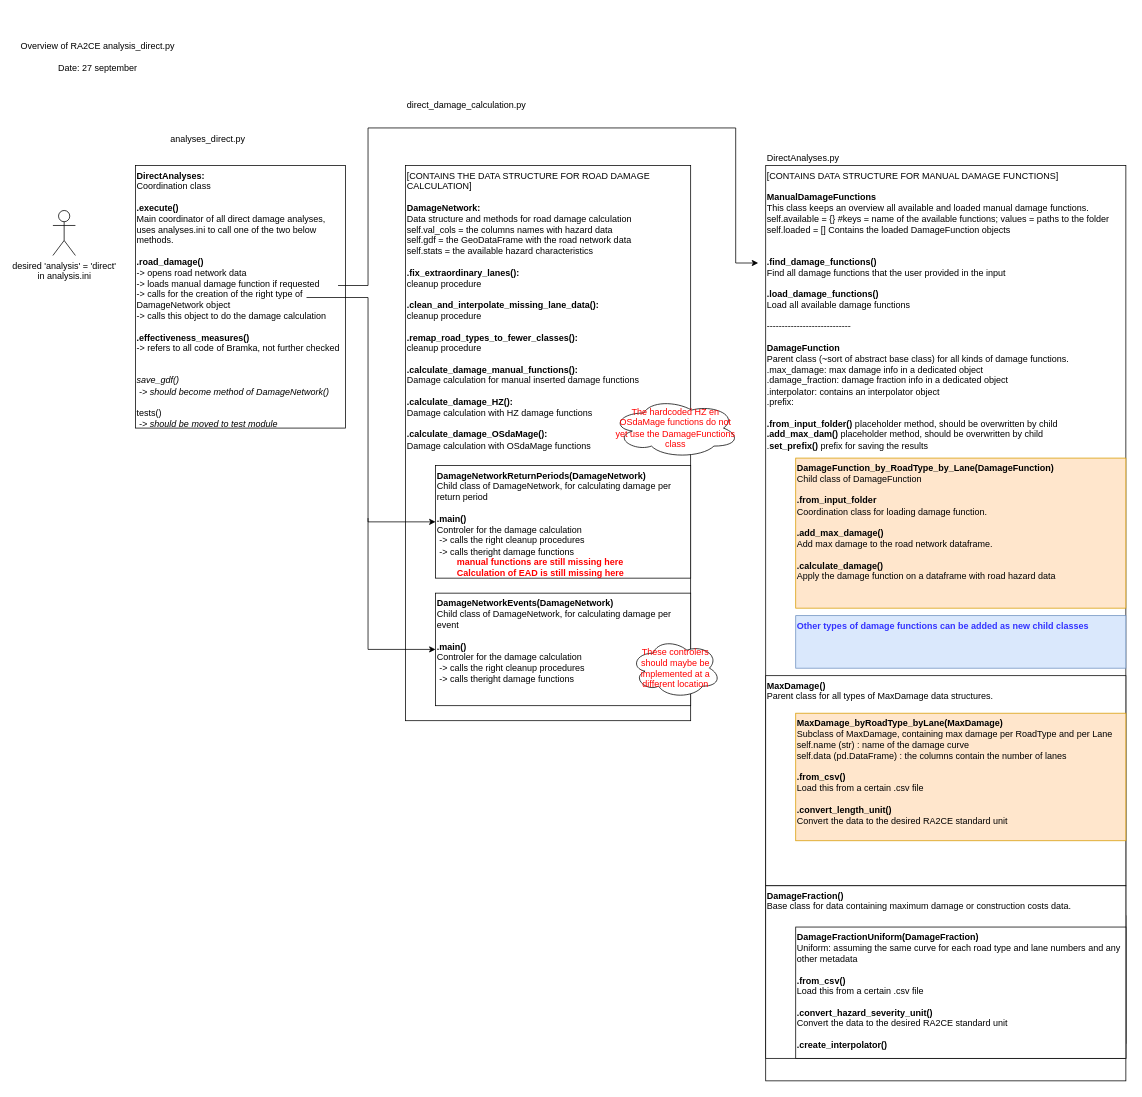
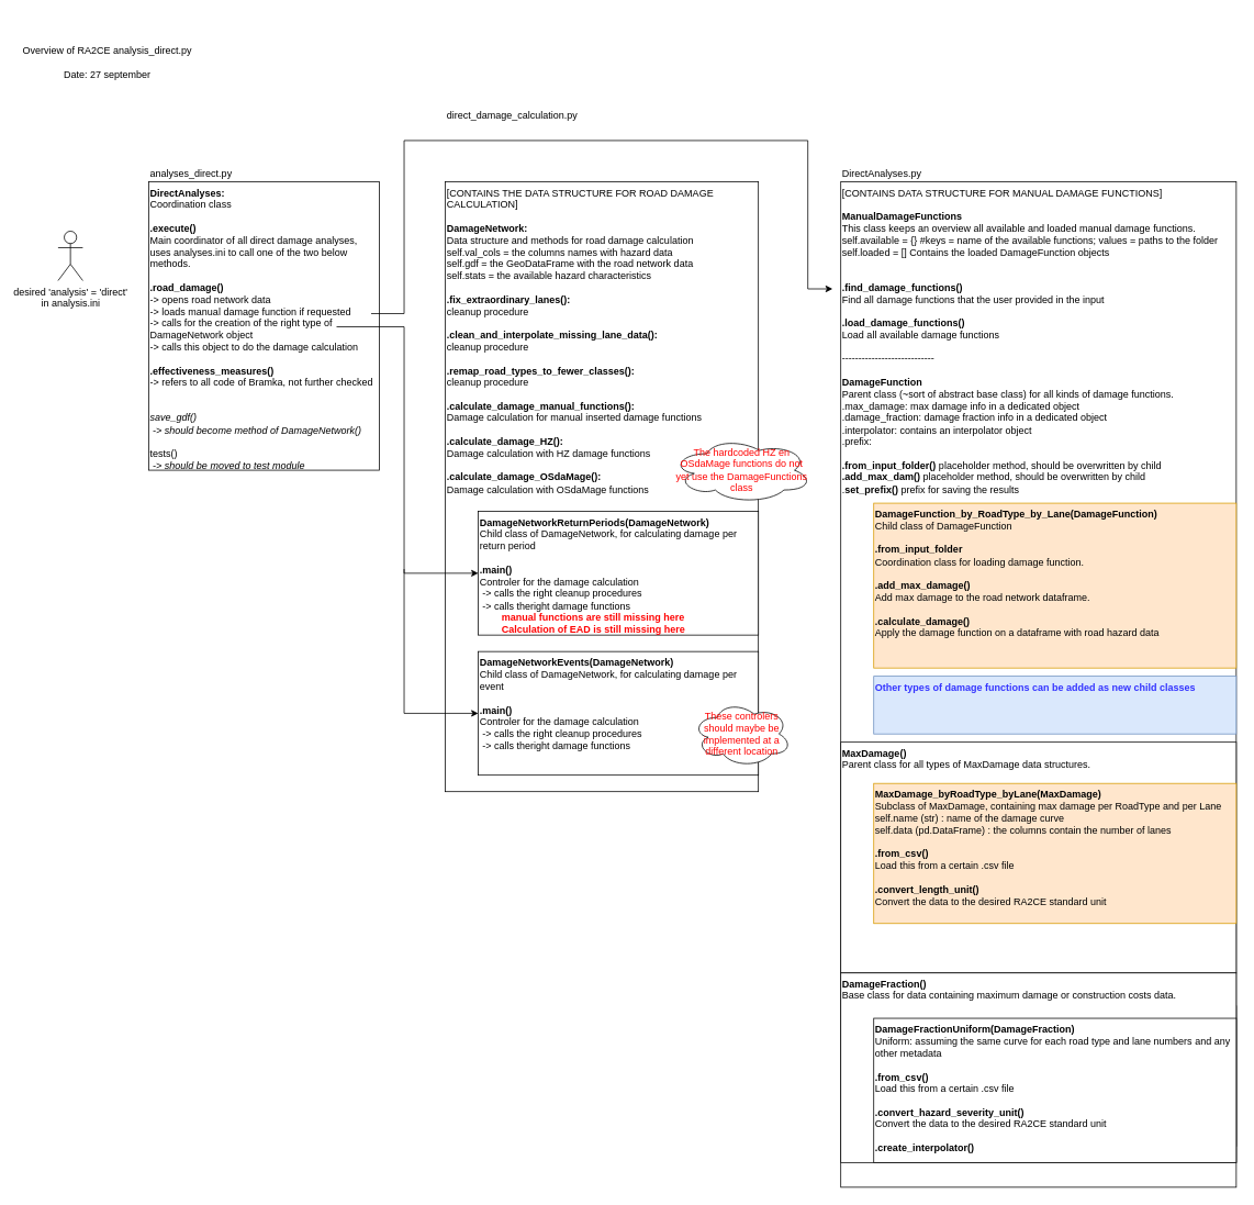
  <mxCell id="0" />
  <mxCell id="1" parent="0" />
  <mxCell id="2" value="Overview of RA2CE analysis_direct.py&lt;br&gt;&lt;br&gt;Date: 27 september" style="text;html=1;strokeColor=none;fillColor=none;align=center;verticalAlign=middle;whiteSpace=wrap;rounded=0;" parent="1" vertex="1"><mxGeometry x="20" y="20" width="220" height="110" as="geometry" /></mxCell>
  <mxCell id="3" value="desired 'analysis' = 'direct'&lt;br&gt;in analysis.ini" style="shape=umlActor;verticalLabelPosition=bottom;verticalAlign=top;html=1;outlineConnect=0;" vertex="1" parent="1"><mxGeometry x="70" y="280" width="30" height="60" as="geometry" /></mxCell>
  <mxCell id="4" value="&lt;b&gt;DirectAnalyses:&lt;/b&gt;&lt;br&gt;Coordination class&lt;br&gt;&lt;br&gt;&lt;b&gt;.execute()&lt;/b&gt;&lt;br&gt;Main coordinator of all direct damage analyses, uses analyses.ini to call one of the two below methods.&lt;br&gt;&lt;br&gt;&lt;b&gt;.road_damage()&lt;br&gt;&lt;/b&gt;-&amp;gt; opens road network data&lt;br&gt;-&amp;gt; loads manual damage function if requested&lt;br&gt;-&amp;gt; calls for the creation of the right type of DamageNetwork object&lt;br&gt;-&amp;gt; calls this object to do the damage calculation&lt;br&gt;&lt;br&gt;&lt;b&gt;.effectiveness_measures()&lt;/b&gt;&lt;br&gt;-&amp;gt; refers to all code of Bramka, not further checked&lt;br&gt;&lt;br&gt;&lt;br&gt;&lt;i&gt;save_gdf()&lt;br&gt;&amp;nbsp;-&amp;gt; should become method of DamageNetwork()&lt;/i&gt;&lt;br&gt;&lt;br&gt;tests()&lt;br&gt;&amp;nbsp;&lt;i&gt;-&amp;gt; should be moved to test module&lt;/i&gt;" style="rounded=0;whiteSpace=wrap;html=1;verticalAlign=top;align=left;" vertex="1" parent="1"><mxGeometry x="180" y="220" width="280" height="350" as="geometry" /></mxCell>
- <mxCell id="5" value="analyses_direct.py" style="text;html=1;strokeColor=none;fillColor=none;align=left;verticalAlign=middle;whiteSpace=wrap;rounded=0;" vertex="1" parent="1"><mxGeometry x="225" y="175" width="160" height="20" as="geometry" /></mxCell>
+ <mxCell id="5" value="analyses_direct.py" style="text;html=1;strokeColor=none;fillColor=none;align=left;verticalAlign=middle;whiteSpace=wrap;rounded=0;" vertex="1" parent="1"><mxGeometry x="180" y="200" width="160" height="20" as="geometry" /></mxCell>
  <mxCell id="6" value="[CONTAINS THE DATA STRUCTURE FOR ROAD DAMAGE CALCULATION]&lt;br&gt;&lt;br&gt;&lt;b&gt;DamageNetwork:&lt;/b&gt;&lt;br&gt;Data structure and methods for road damage calculation&lt;br&gt;self.val_cols = the columns names with hazard data&lt;br&gt;self.gdf = the GeoDataFrame with the road network data&lt;br&gt;self.stats = the available hazard characteristics&lt;br&gt;&lt;br&gt;&lt;b&gt;.fix_extraordinary_lanes():&lt;br&gt;&lt;/b&gt;cleanup procedure&lt;br&gt;&lt;br&gt;&lt;b&gt;.clean_and_interpolate_missing_lane_data():&lt;br&gt;&lt;/b&gt;cleanup procedure&lt;br&gt;&lt;br&gt;&lt;b&gt;.remap_road_types_to_fewer_classes():&lt;br&gt;&lt;/b&gt;cleanup procedure&lt;br&gt;&lt;br&gt;&lt;b&gt;.calculate_damage_manual_functions():&lt;br&gt;&lt;/b&gt;Damage calculation for manual inserted damage functions&lt;br&gt;&lt;br&gt;&lt;b&gt;.calculate_damage_HZ():&lt;br&gt;&lt;/b&gt;Damage calculation with HZ damage functions&lt;br&gt;&lt;br&gt;&lt;b&gt;.calculate_damage_OSdaMage():&lt;br&gt;&lt;/b&gt;Damage calculation with OSdaMage functions&lt;br&gt;&lt;br&gt;&lt;br&gt;&lt;br&gt;" style="rounded=0;whiteSpace=wrap;html=1;verticalAlign=top;align=left;" vertex="1" parent="1"><mxGeometry x="540" y="220" width="380" height="740" as="geometry" /></mxCell>
  <mxCell id="7" value="direct_damage_calculation.py" style="text;html=1;strokeColor=none;fillColor=none;align=left;verticalAlign=middle;whiteSpace=wrap;rounded=0;" vertex="1" parent="1"><mxGeometry x="540" y="130" width="160" height="20" as="geometry" /></mxCell>
  <mxCell id="8" value="" style="endArrow=classic;html=1;rounded=0;entryX=0;entryY=0.5;entryDx=0;entryDy=0;" edge="1" parent="1" target="9"><mxGeometry width="50" height="50" relative="1" as="geometry"><mxPoint x="408" y="396" as="sourcePoint" /><mxPoint x="530" y="470" as="targetPoint" /><Array as="points"><mxPoint x="490" y="396" /><mxPoint x="490" y="695" /></Array></mxGeometry></mxCell>
  <mxCell id="9" value="&lt;b&gt;DamageNetworkReturnPeriods(DamageNetwork)&lt;/b&gt;&lt;br&gt;Child class of DamageNetwork, for calculating damage per return period&lt;br&gt;&lt;br&gt;&lt;b&gt;.main()&lt;br&gt;&lt;/b&gt;Controler for the damage calculation&lt;br&gt;&amp;nbsp;-&amp;gt; calls the right cleanup procedures&lt;br&gt;&amp;nbsp;-&amp;gt; calls theright damage functions&lt;br&gt;&lt;font color=&quot;#ff0000&quot;&gt;&lt;span style=&quot;white-space: pre;&quot;&gt;&#09;&lt;/span&gt;&lt;b&gt;manual functions are still missing here&lt;br&gt;&lt;span style=&quot;white-space: pre;&quot;&gt;&#09;&lt;/span&gt;Calculation of EAD is still missing here&lt;br&gt;&lt;/b&gt;&lt;/font&gt;" style="rounded=0;whiteSpace=wrap;html=1;verticalAlign=top;align=left;" vertex="1" parent="1"><mxGeometry x="580" y="620" width="340" height="150" as="geometry" /></mxCell>
  <mxCell id="10" value="&lt;b&gt;DamageNetworkEvents(DamageNetwork)&lt;/b&gt;&lt;br&gt;Child class of DamageNetwork, for calculating damage per event&lt;br&gt;&lt;br&gt;&lt;b&gt;.main()&lt;br&gt;&lt;/b&gt;Controler for the damage calculation&lt;br&gt;&amp;nbsp;-&amp;gt; calls the right cleanup procedures&lt;br&gt;&amp;nbsp;-&amp;gt; calls theright damage functions" style="rounded=0;whiteSpace=wrap;html=1;verticalAlign=top;align=left;" vertex="1" parent="1"><mxGeometry x="580" y="790" width="340" height="150" as="geometry" /></mxCell>
  <mxCell id="11" value="" style="endArrow=classic;html=1;rounded=0;fontColor=#FF0000;jumpStyle=sharp;entryX=0;entryY=0.5;entryDx=0;entryDy=0;" edge="1" parent="1" target="10"><mxGeometry width="50" height="50" relative="1" as="geometry"><mxPoint x="490" y="690" as="sourcePoint" /><mxPoint x="390" y="520" as="targetPoint" /><Array as="points"><mxPoint x="490" y="865" /></Array></mxGeometry></mxCell>
  <mxCell id="12" value="These controlers should maybe be implemented at a different location" style="ellipse;shape=cloud;whiteSpace=wrap;html=1;fontColor=#FF0000;" vertex="1" parent="1"><mxGeometry x="840" y="850" width="120" height="80" as="geometry" /></mxCell>
  <mxCell id="13" value="[CONTAINS DATA STRUCTURE FOR MANUAL DAMAGE FUNCTIONS]&lt;br&gt;&lt;br&gt;&lt;b&gt;ManualDamageFunctions&lt;/b&gt;&lt;br&gt;This class keeps an overview all available and loaded manual damage functions.&lt;br&gt;self.available = {}&amp;nbsp;#keys = name of the available functions; values = paths to the folder&lt;br&gt;self.loaded = [] Contains the loaded DamageFunction objects&lt;br&gt;&lt;br&gt;&amp;nbsp;&lt;br&gt;&lt;b&gt;.find_damage_functions()&lt;/b&gt;&lt;br&gt;Find all damage functions that the user provided in the input&lt;br&gt;&lt;br&gt;&lt;b&gt;.load_damage_functions()&lt;/b&gt;&lt;br&gt;Load all available damage functions&lt;br&gt;&lt;br&gt;----------------------------&lt;br&gt;&lt;br&gt;&lt;b&gt;DamageFunction&lt;/b&gt;&lt;br&gt;Parent class (~sort of abstract base class) for all kinds of damage functions.&lt;br&gt;.max_damage: max damage info in a dedicated object&lt;br&gt;.damage_fraction: damage fraction info in a dedicated object&lt;br&gt;.interpolator: contains an interpolator object&lt;br&gt;.prefix:&amp;nbsp;&lt;br&gt;&lt;br&gt;&lt;b&gt;.from_input_folder()&amp;nbsp;&lt;/b&gt;placeholder method, should be overwritten by child&lt;br&gt;&lt;b&gt;.add_max_dam() &lt;/b&gt;placeholder method, should be overwritten by child&lt;br&gt;.&lt;b&gt;set_prefix() &lt;/b&gt;prefix for saving the results&lt;br&gt;&lt;br&gt;&lt;br&gt;" style="rounded=0;whiteSpace=wrap;html=1;verticalAlign=top;align=left;" vertex="1" parent="1"><mxGeometry x="1020" y="220" width="480" height="1220" as="geometry" /></mxCell>
  <mxCell id="14" value="DirectAnalyses.py" style="text;html=1;strokeColor=none;fillColor=none;align=left;verticalAlign=middle;whiteSpace=wrap;rounded=0;" vertex="1" parent="1"><mxGeometry x="1020" y="200" width="160" height="20" as="geometry" /></mxCell>
  <mxCell id="15" value="&lt;b&gt;DamageFunction_by_RoadType_by_Lane(DamageFunction)&lt;/b&gt;&lt;br&gt;Child class of DamageFunction&lt;br&gt;&lt;br&gt;&lt;b&gt;.from_input_folder&lt;br&gt;&lt;/b&gt;Coordination class for loading damage function.&lt;br&gt;&lt;br&gt;&lt;b&gt;.add_max_damage()&lt;/b&gt;&lt;br&gt;Add max damage to the road network dataframe.&lt;br&gt;&lt;br&gt;&lt;b&gt;.calculate_damage()&lt;/b&gt;&lt;br&gt;Apply the damage function on a dataframe with road hazard data" style="rounded=0;whiteSpace=wrap;html=1;verticalAlign=top;align=left;fillColor=#ffe6cc;strokeColor=#d79b00;" vertex="1" parent="1"><mxGeometry x="1060" y="610" width="440" height="200" as="geometry" /></mxCell>
  <mxCell id="16" value="&lt;b&gt;&lt;font color=&quot;#3333ff&quot;&gt;Other types of damage functions can be added as new child classes&lt;/font&gt;&lt;/b&gt;" style="rounded=0;whiteSpace=wrap;html=1;verticalAlign=top;align=left;fillColor=#dae8fc;strokeColor=#6c8ebf;" vertex="1" parent="1"><mxGeometry x="1060" y="820" width="440" height="70" as="geometry" /></mxCell>
  <mxCell id="17" value="&lt;b&gt;MaxDamage()&lt;/b&gt;&lt;br&gt;Parent class for all types of MaxDamage data structures.&lt;br&gt;&lt;br&gt;&lt;br&gt;" style="rounded=0;whiteSpace=wrap;html=1;verticalAlign=top;align=left;" vertex="1" parent="1"><mxGeometry x="1020" y="900" width="480" height="280" as="geometry" /></mxCell>
  <mxCell id="18" value="&lt;b&gt;MaxDamage_byRoadType_byLane(MaxDamage)&lt;/b&gt;&lt;br&gt;Subclass of MaxDamage, containing max damage per RoadType and per Lane&lt;br&gt;self.name (str) : name of the damage curve&lt;br&gt;self.data (pd.DataFrame) : the columns contain the number of lanes&lt;br&gt;&lt;br&gt;&lt;b&gt;.from_csv()&lt;br&gt;&lt;/b&gt;Load this from a certain .csv file&lt;br&gt;&lt;br&gt;&lt;b&gt;.convert_length_unit()&lt;/b&gt;&lt;br&gt;Convert the data to the desired RA2CE standard unit&lt;br&gt;&lt;br&gt;" style="rounded=0;whiteSpace=wrap;html=1;verticalAlign=top;align=left;fillColor=#ffe6cc;strokeColor=#d79b00;" vertex="1" parent="1"><mxGeometry x="1060" y="950" width="440" height="170" as="geometry" /></mxCell>
  <mxCell id="19" value="" style="rounded=0;whiteSpace=wrap;html=1;verticalAlign=top;align=left;" vertex="1" parent="1"><mxGeometry x="1060" y="1220" width="440" height="170" as="geometry" /></mxCell>
  <mxCell id="20" value="&lt;b&gt;DamageFraction()&lt;/b&gt;&lt;br&gt;Base class for data containing maximum damage or construction costs data.&lt;br&gt;&lt;br&gt;" style="rounded=0;whiteSpace=wrap;html=1;verticalAlign=top;align=left;" vertex="1" parent="1"><mxGeometry x="1020" y="1180" width="480" height="230" as="geometry" /></mxCell>
  <mxCell id="21" value="&lt;b&gt;DamageFractionUniform(DamageFraction)&lt;/b&gt;&lt;br&gt;&lt;div&gt;Uniform: assuming the same curve for&amp;nbsp;&lt;span style=&quot;background-color: initial;&quot;&gt;each road type and lane numbers and any other metadata&lt;/span&gt;&lt;/div&gt;&lt;br&gt;&lt;b&gt;.from_csv()&lt;br&gt;&lt;/b&gt;Load this from a certain .csv file&lt;br&gt;&lt;br&gt;&lt;b&gt;.convert_hazard_severity_unit()&lt;/b&gt;&lt;br&gt;Convert the data to the desired RA2CE standard unit&lt;br&gt;&lt;br&gt;&lt;b&gt;.create_interpolator()&lt;br&gt;&lt;/b&gt;&lt;br&gt;" style="rounded=0;whiteSpace=wrap;html=1;verticalAlign=top;align=left;" vertex="1" parent="1"><mxGeometry x="1060" y="1235" width="440" height="175" as="geometry" /></mxCell>
  <mxCell id="22" value="The hardcoded HZ en OSdaMage functions do not yet use the DamageFunctions class" style="ellipse;shape=cloud;whiteSpace=wrap;html=1;fontColor=#FF0000;" vertex="1" parent="1"><mxGeometry x="815" y="530" width="170" height="80" as="geometry" /></mxCell>
  <mxCell id="23" value="" style="endArrow=classic;html=1;rounded=0;" edge="1" parent="1"><mxGeometry width="50" height="50" relative="1" as="geometry"><mxPoint x="450" y="380" as="sourcePoint" /><mxPoint x="1010" y="350" as="targetPoint" /><Array as="points"><mxPoint x="490" y="380" /><mxPoint x="490" y="170" /><mxPoint x="980" y="170" /><mxPoint x="980" y="350" /></Array></mxGeometry></mxCell>
